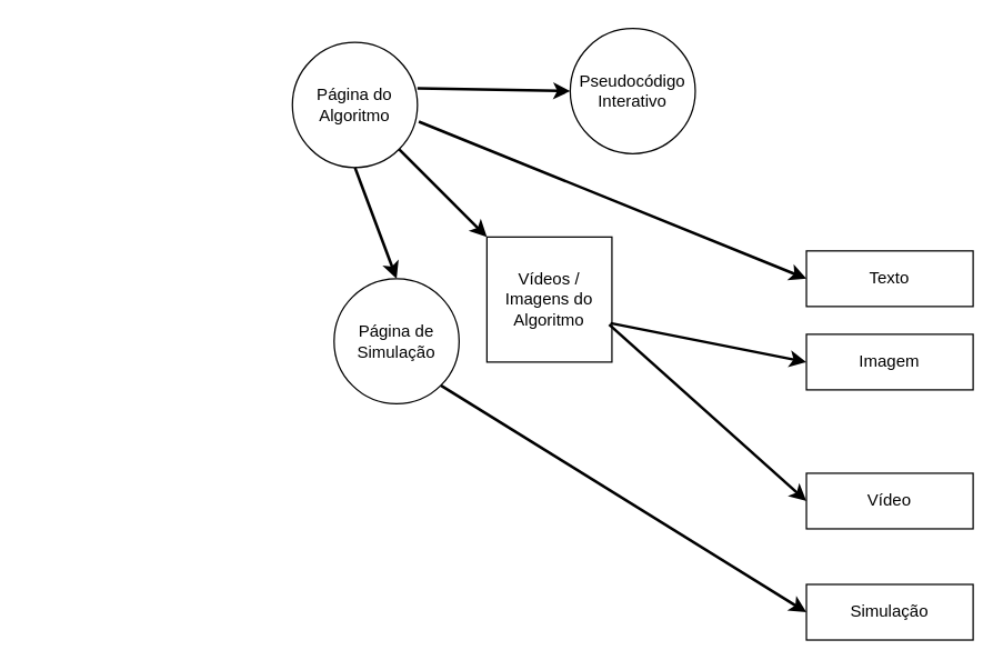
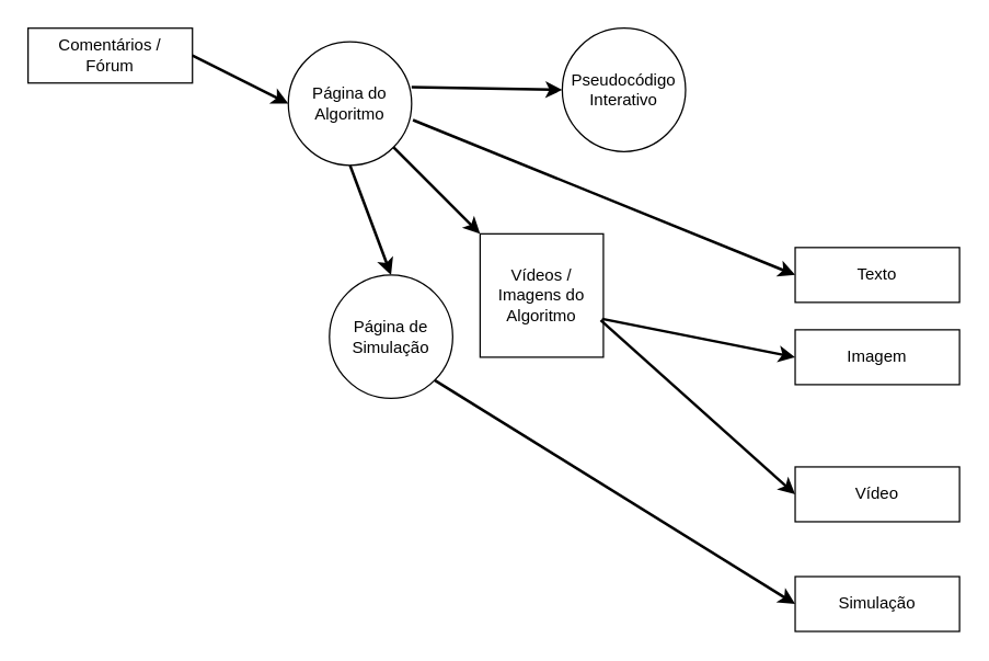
  <mxCell id="0" />
  <mxCell id="1" parent="0" />
  <mxCell id="2" value="&lt;div&gt;Página do&lt;/div&gt;&lt;div&gt;Algoritmo&lt;/div&gt;" style="ellipse;whiteSpace=wrap;html=1;aspect=fixed;" vertex="1" parent="1"><mxGeometry x="210" y="30" width="90" height="90" as="geometry" /></mxCell>
+ <mxCell id="3" value="&lt;div&gt;Comentários /&lt;/div&gt;&lt;div&gt;Fórum&lt;br&gt;&lt;/div&gt;" style="rounded=0;whiteSpace=wrap;html=1;" vertex="1" parent="1"><mxGeometry x="20" y="20" width="120" height="40" as="geometry" /></mxCell>
+ <mxCell id="4" value="" style="endArrow=classic;html=1;targetPerimeterSpacing=0;strokeWidth=2;exitX=1;exitY=0.5;exitDx=0;exitDy=0;entryX=0;entryY=0.5;entryDx=0;entryDy=0;" edge="1" parent="1" source="3" target="2"><mxGeometry width="50" height="50" relative="1" as="geometry"><mxPoint x="420" y="380" as="sourcePoint" /><mxPoint x="470" y="330" as="targetPoint" /></mxGeometry></mxCell>
  <mxCell id="5" value="&lt;div&gt;Imagem&lt;/div&gt;" style="rounded=0;whiteSpace=wrap;html=1;" vertex="1" parent="1"><mxGeometry x="580" y="240" width="120" height="40" as="geometry" /></mxCell>
  <mxCell id="6" value="Texto" style="rounded=0;whiteSpace=wrap;html=1;" vertex="1" parent="1"><mxGeometry x="580" y="180" width="120" height="40" as="geometry" /></mxCell>
  <mxCell id="7" value="Simulação" style="rounded=0;whiteSpace=wrap;html=1;" vertex="1" parent="1"><mxGeometry x="580" y="420" width="120" height="40" as="geometry" /></mxCell>
  <mxCell id="8" value="" style="endArrow=classic;html=1;targetPerimeterSpacing=0;strokeWidth=2;exitX=1;exitY=0.367;exitDx=0;exitDy=0;entryX=0;entryY=0.5;entryDx=0;entryDy=0;exitPerimeter=0;" edge="1" parent="1" source="2" target="11"><mxGeometry width="50" height="50" relative="1" as="geometry"><mxPoint x="340" y="70" as="sourcePoint" /><mxPoint x="450" y="100" as="targetPoint" /></mxGeometry></mxCell>
  <mxCell id="9" value="" style="endArrow=classic;html=1;targetPerimeterSpacing=0;strokeWidth=2;exitX=1;exitY=1;exitDx=0;exitDy=0;entryX=0;entryY=0;entryDx=0;entryDy=0;" edge="1" parent="1" source="2" target="12"><mxGeometry width="50" height="50" relative="1" as="geometry"><mxPoint x="310" y="85" as="sourcePoint" /><mxPoint x="390" y="180" as="targetPoint" /></mxGeometry></mxCell>
  <mxCell id="10" value="" style="endArrow=classic;html=1;targetPerimeterSpacing=0;strokeWidth=2;exitX=0.5;exitY=1;exitDx=0;exitDy=0;entryX=0.5;entryY=0;entryDx=0;entryDy=0;" edge="1" parent="1" source="2" target="13"><mxGeometry width="50" height="50" relative="1" as="geometry"><mxPoint x="320" y="95" as="sourcePoint" /><mxPoint x="340" y="180" as="targetPoint" /></mxGeometry></mxCell>
  <mxCell id="11" value="&lt;div&gt;Pseudocódigo&lt;/div&gt;&lt;div&gt;Interativo&lt;br&gt;&lt;/div&gt;" style="ellipse;whiteSpace=wrap;html=1;aspect=fixed;" vertex="1" parent="1"><mxGeometry x="410" y="20" width="90" height="90" as="geometry" /></mxCell>
  <mxCell id="12" value="&lt;div&gt;Vídeos /&lt;/div&gt;&lt;div&gt;Imagens do&lt;/div&gt;&lt;div&gt;Algoritmo&lt;br&gt;&lt;/div&gt;" style="whiteSpace=wrap;html=1;aspect=fixed;rounded=0;" vertex="1" parent="1"><mxGeometry x="350" y="170" width="90" height="90" as="geometry" /></mxCell>
  <mxCell id="13" value="&lt;div&gt;Página de &lt;br&gt;&lt;/div&gt;&lt;div&gt;Simulação&lt;/div&gt;" style="ellipse;whiteSpace=wrap;html=1;aspect=fixed;" vertex="1" parent="1"><mxGeometry x="240" y="200" width="90" height="90" as="geometry" /></mxCell>
  <mxCell id="14" value="" style="endArrow=classic;html=1;targetPerimeterSpacing=0;strokeWidth=2;exitX=1.011;exitY=0.633;exitDx=0;exitDy=0;entryX=0;entryY=0.5;entryDx=0;entryDy=0;exitPerimeter=0;" edge="1" parent="1" source="2" target="6"><mxGeometry width="50" height="50" relative="1" as="geometry"><mxPoint x="310" y="73.03" as="sourcePoint" /><mxPoint x="420" y="75" as="targetPoint" /></mxGeometry></mxCell>
  <mxCell id="15" value="" style="endArrow=classic;html=1;targetPerimeterSpacing=0;strokeWidth=2;exitX=0.989;exitY=0.689;exitDx=0;exitDy=0;entryX=0;entryY=0.5;entryDx=0;entryDy=0;exitPerimeter=0;" edge="1" parent="1" source="12" target="5"><mxGeometry width="50" height="50" relative="1" as="geometry"><mxPoint x="320" y="83.03" as="sourcePoint" /><mxPoint x="430" y="85" as="targetPoint" /></mxGeometry></mxCell>
  <mxCell id="16" value="" style="endArrow=classic;html=1;targetPerimeterSpacing=0;strokeWidth=2;exitX=1;exitY=1;exitDx=0;exitDy=0;entryX=0;entryY=0.5;entryDx=0;entryDy=0;" edge="1" parent="1" source="13" target="7"><mxGeometry width="50" height="50" relative="1" as="geometry"><mxPoint x="330" y="93.03" as="sourcePoint" /><mxPoint x="440" y="95" as="targetPoint" /></mxGeometry></mxCell>
  <mxCell id="17" value="" style="endArrow=classic;html=1;targetPerimeterSpacing=0;strokeWidth=2;exitX=0.978;exitY=0.7;exitDx=0;exitDy=0;entryX=0;entryY=0.5;entryDx=0;entryDy=0;exitPerimeter=0;" edge="1" parent="1" source="12" target="18"><mxGeometry width="50" height="50" relative="1" as="geometry"><mxPoint x="340" y="103.03" as="sourcePoint" /><mxPoint x="510" y="310" as="targetPoint" /></mxGeometry></mxCell>
  <mxCell id="18" value="Vídeo" style="rounded=0;whiteSpace=wrap;html=1;" vertex="1" parent="1"><mxGeometry x="580" y="340" width="120" height="40" as="geometry" /></mxCell>
